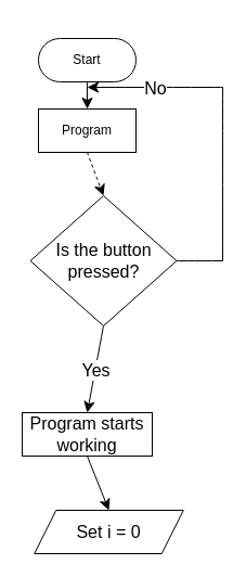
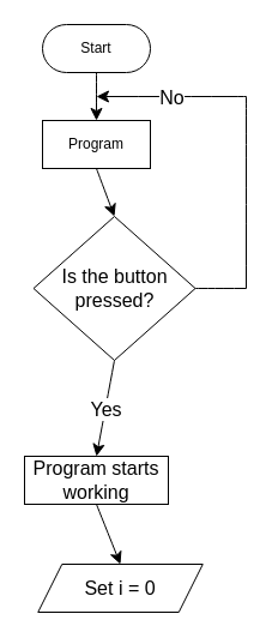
  <mxCell id="0" />
  <mxCell id="1" parent="0" />
  <mxCell id="2" value="Set i = 0" style="shape=parallelogram;perimeter=parallelogramPerimeter;whiteSpace=wrap;html=1;fixedSize=1;fontSize=16;" vertex="1" parent="1"><mxGeometry x="31.25" y="470" width="137.5" height="40" as="geometry" /></mxCell>
- <mxCell id="3" value="Start" style="rounded=1;whiteSpace=wrap;html=1;arcSize=50;" parent="1" vertex="1"><mxGeometry x="35" y="35" width="90" height="40" as="geometry" /></mxCell>
+ <mxCell id="3" value="Start" style="rounded=1;whiteSpace=wrap;html=1;arcSize=50;" parent="1" vertex="1"><mxGeometry x="35" y="20" width="90" height="40" as="geometry" /></mxCell>
  <mxCell id="4" value="Program" style="rounded=0;whiteSpace=wrap;html=1;" parent="1" vertex="1"><mxGeometry x="35" y="100" width="90" height="40" as="geometry" /></mxCell>
  <mxCell id="5" value="" style="endArrow=classic;html=1;rounded=0;fontSize=12;startSize=8;endSize=8;curved=1;entryX=0.5;entryY=0;entryDx=0;entryDy=0;exitX=0.5;exitY=1;exitDx=0;exitDy=0;" edge="1" parent="1" source="3" target="4"><mxGeometry width="50" height="50" relative="1" as="geometry"><mxPoint x="20" y="80" as="sourcePoint" /><mxPoint x="35" y="90" as="targetPoint" /></mxGeometry></mxCell>
  <mxCell id="6" value="Is the button pressed?" style="rhombus;whiteSpace=wrap;html=1;fontSize=16;" vertex="1" parent="1"><mxGeometry x="27.5" y="180" width="135" height="120" as="geometry" /></mxCell>
- <mxCell id="7" value="" style="endArrow=classic;html=1;rounded=0;fontSize=12;startSize=8;endSize=8;curved=1;exitX=0.5;exitY=1;exitDx=0;exitDy=0;entryX=0.5;entryY=0;entryDx=0;entryDy=0;dashed=1;" edge="1" parent="1" source="4" target="6"><mxGeometry width="50" height="50" relative="1" as="geometry"><mxPoint x="145" y="190" as="sourcePoint" /><mxPoint x="195" y="140" as="targetPoint" /></mxGeometry></mxCell>
+ <mxCell id="7" value="" style="endArrow=classic;html=1;rounded=0;fontSize=12;startSize=8;endSize=8;curved=1;exitX=0.5;exitY=1;exitDx=0;exitDy=0;entryX=0.5;entryY=0;entryDx=0;entryDy=0;" edge="1" parent="1" source="4" target="6"><mxGeometry width="50" height="50" relative="1" as="geometry"><mxPoint x="145" y="190" as="sourcePoint" /><mxPoint x="195" y="140" as="targetPoint" /></mxGeometry></mxCell>
  <mxCell id="8" value="Program starts working" style="rounded=0;whiteSpace=wrap;html=1;fontSize=16;" vertex="1" parent="1"><mxGeometry x="20" y="380" width="120" height="40" as="geometry" /></mxCell>
  <mxCell id="9" value="" style="endArrow=classic;html=1;rounded=0;fontSize=12;startSize=8;endSize=8;curved=1;exitX=0.5;exitY=1;exitDx=0;exitDy=0;entryX=0.5;entryY=0;entryDx=0;entryDy=0;" edge="1" parent="1" source="6" target="8"><mxGeometry relative="1" as="geometry"><mxPoint x="145" y="210" as="sourcePoint" /><mxPoint x="245" y="210" as="targetPoint" /></mxGeometry></mxCell>
  <mxCell id="10" value="Yes" style="edgeLabel;resizable=0;html=1;align=center;verticalAlign=middle;fontSize=16;" connectable="0" vertex="1" parent="9"><mxGeometry relative="1" as="geometry" /></mxCell>
  <mxCell id="11" value="" style="endArrow=classic;html=1;rounded=0;fontSize=12;startSize=8;endSize=8;curved=1;entryX=0.5;entryY=0;entryDx=0;entryDy=0;" edge="1" parent="1"><mxGeometry relative="1" as="geometry"><mxPoint x="205" y="80" as="sourcePoint" /><mxPoint x="80" y="80" as="targetPoint" /></mxGeometry></mxCell>
  <mxCell id="12" value="No" style="edgeLabel;resizable=0;html=1;align=center;verticalAlign=middle;fontSize=16;" connectable="0" vertex="1" parent="11"><mxGeometry relative="1" as="geometry" /></mxCell>
  <mxCell id="13" value="" style="endArrow=none;html=1;rounded=0;fontSize=12;startSize=8;endSize=8;curved=1;" edge="1" parent="1"><mxGeometry width="50" height="50" relative="1" as="geometry"><mxPoint x="205" y="80" as="sourcePoint" /><mxPoint x="205" y="240" as="targetPoint" /></mxGeometry></mxCell>
  <mxCell id="14" value="" style="endArrow=none;html=1;rounded=0;fontSize=12;startSize=8;endSize=8;curved=1;exitX=1;exitY=0.5;exitDx=0;exitDy=0;" edge="1" parent="1" source="6"><mxGeometry width="50" height="50" relative="1" as="geometry"><mxPoint x="140" y="320" as="sourcePoint" /><mxPoint x="205" y="240" as="targetPoint" /></mxGeometry></mxCell>
  <mxCell id="15" value="" style="endArrow=classic;html=1;rounded=0;fontSize=12;startSize=8;endSize=8;curved=1;exitX=0.5;exitY=1;exitDx=0;exitDy=0;entryX=0.5;entryY=0;entryDx=0;entryDy=0;" edge="1" parent="1" source="8" target="2"><mxGeometry width="50" height="50" relative="1" as="geometry"><mxPoint x="65" y="440" as="sourcePoint" /><mxPoint x="105" y="460" as="targetPoint" /></mxGeometry></mxCell>
